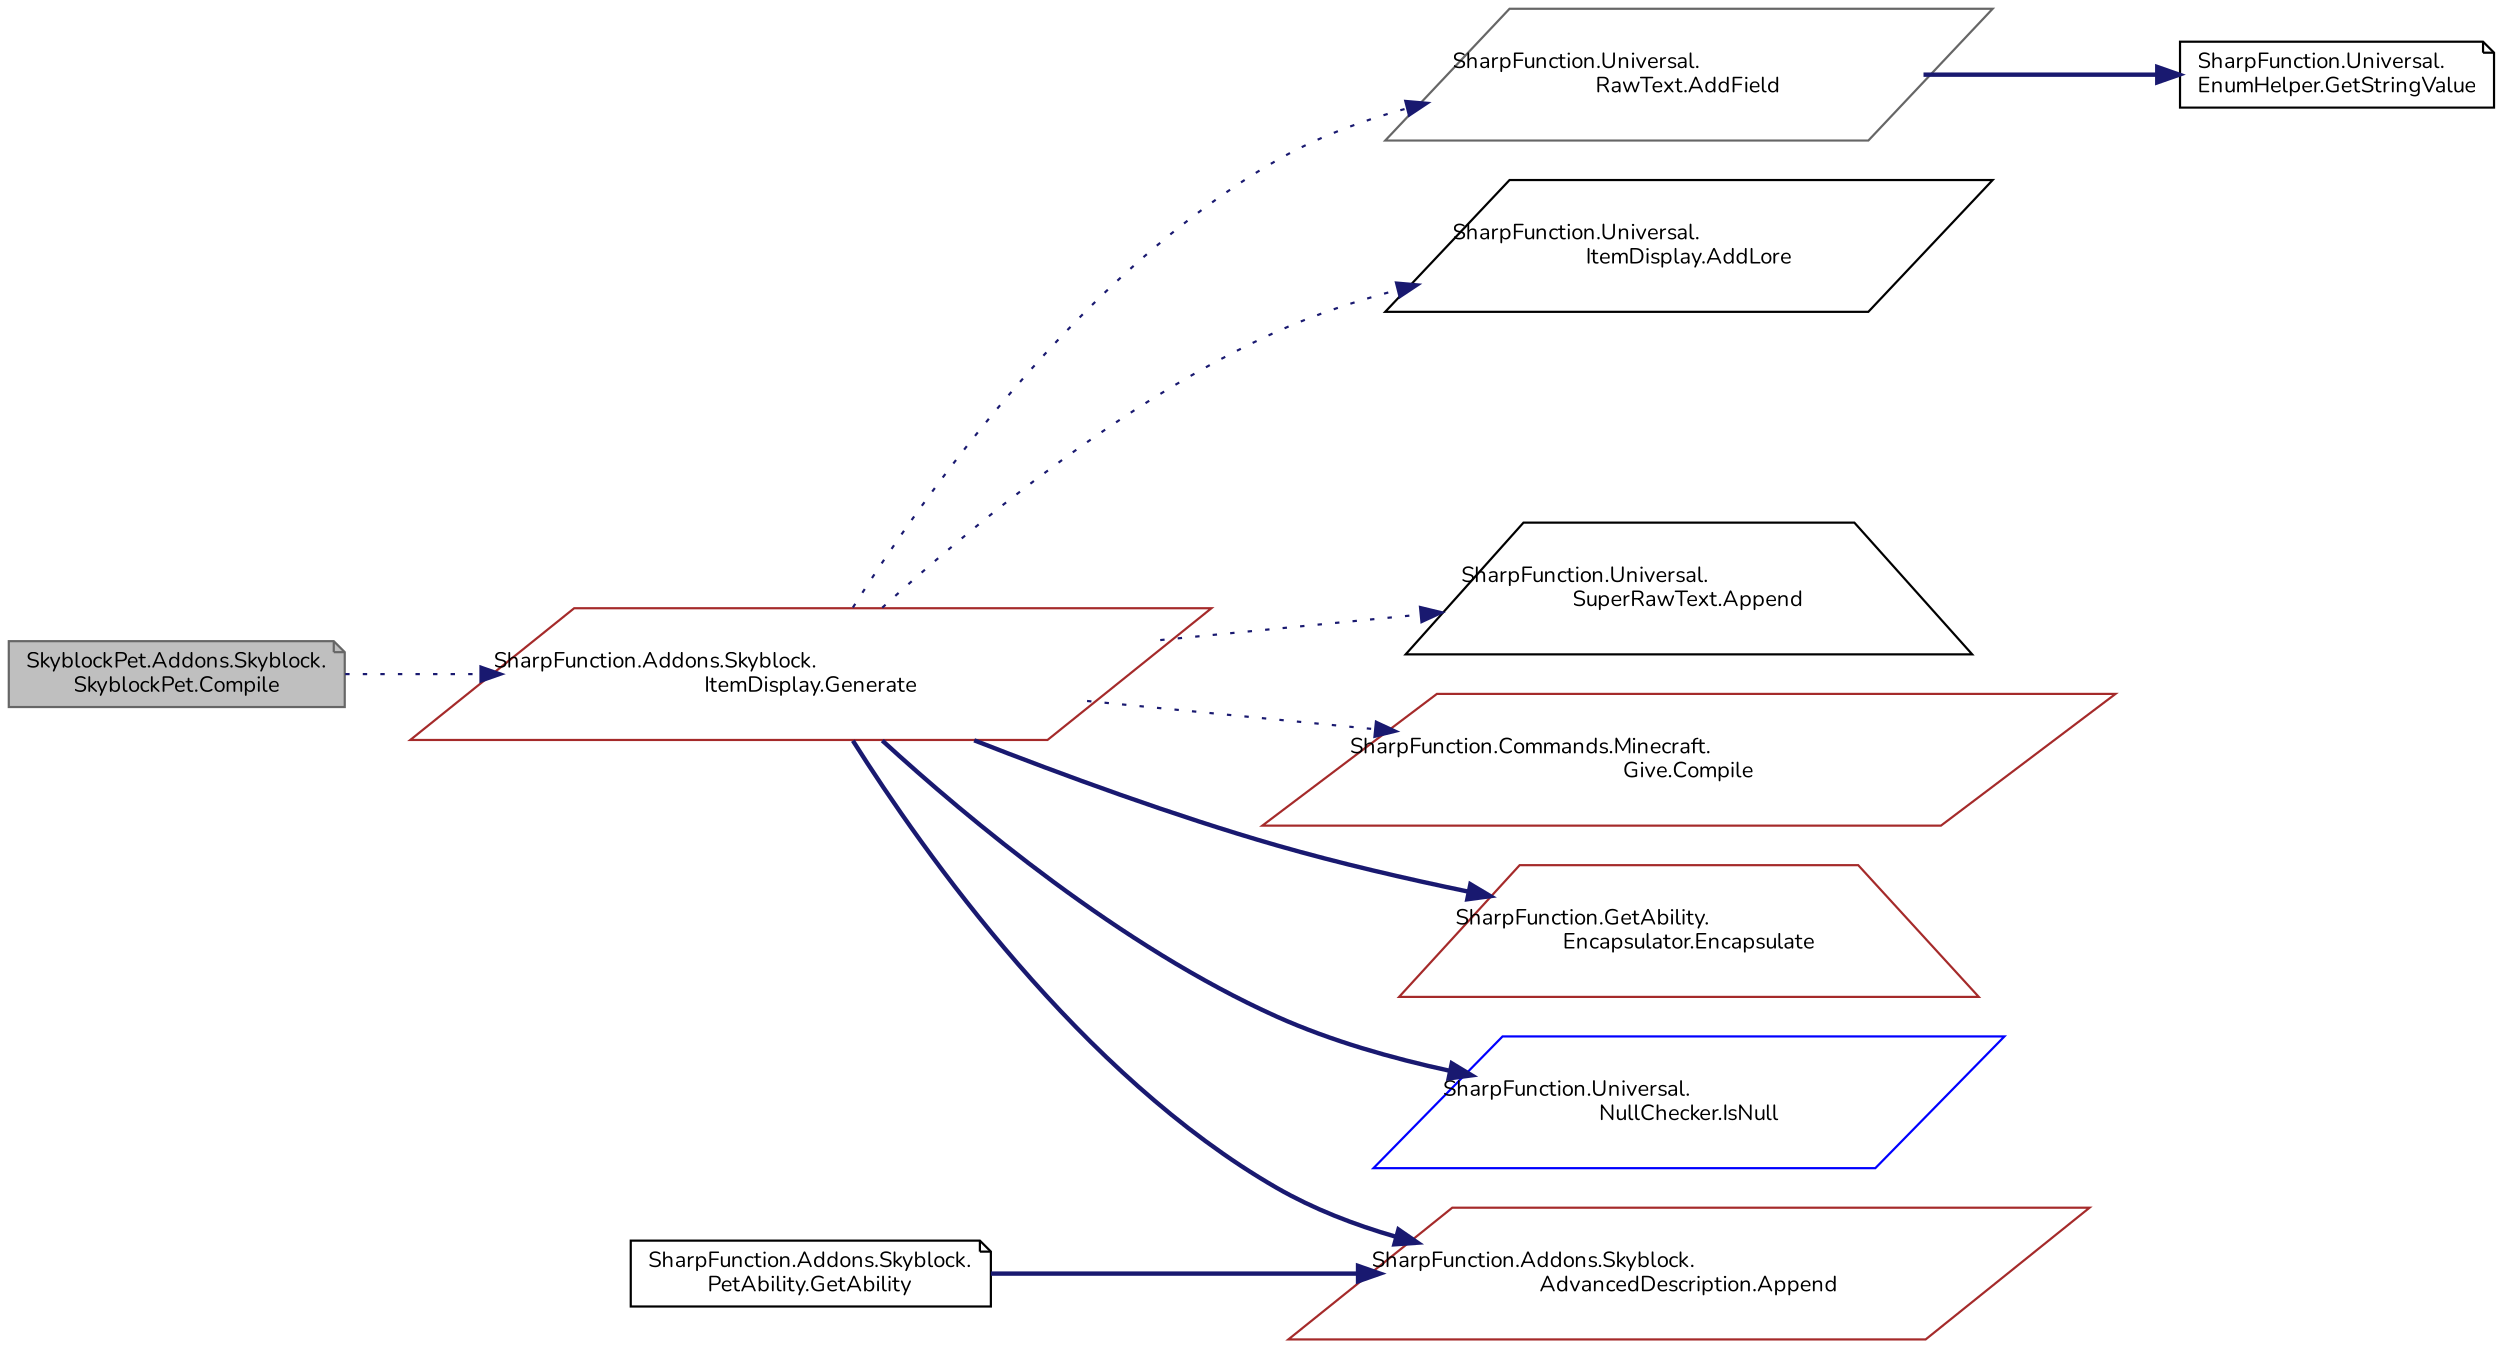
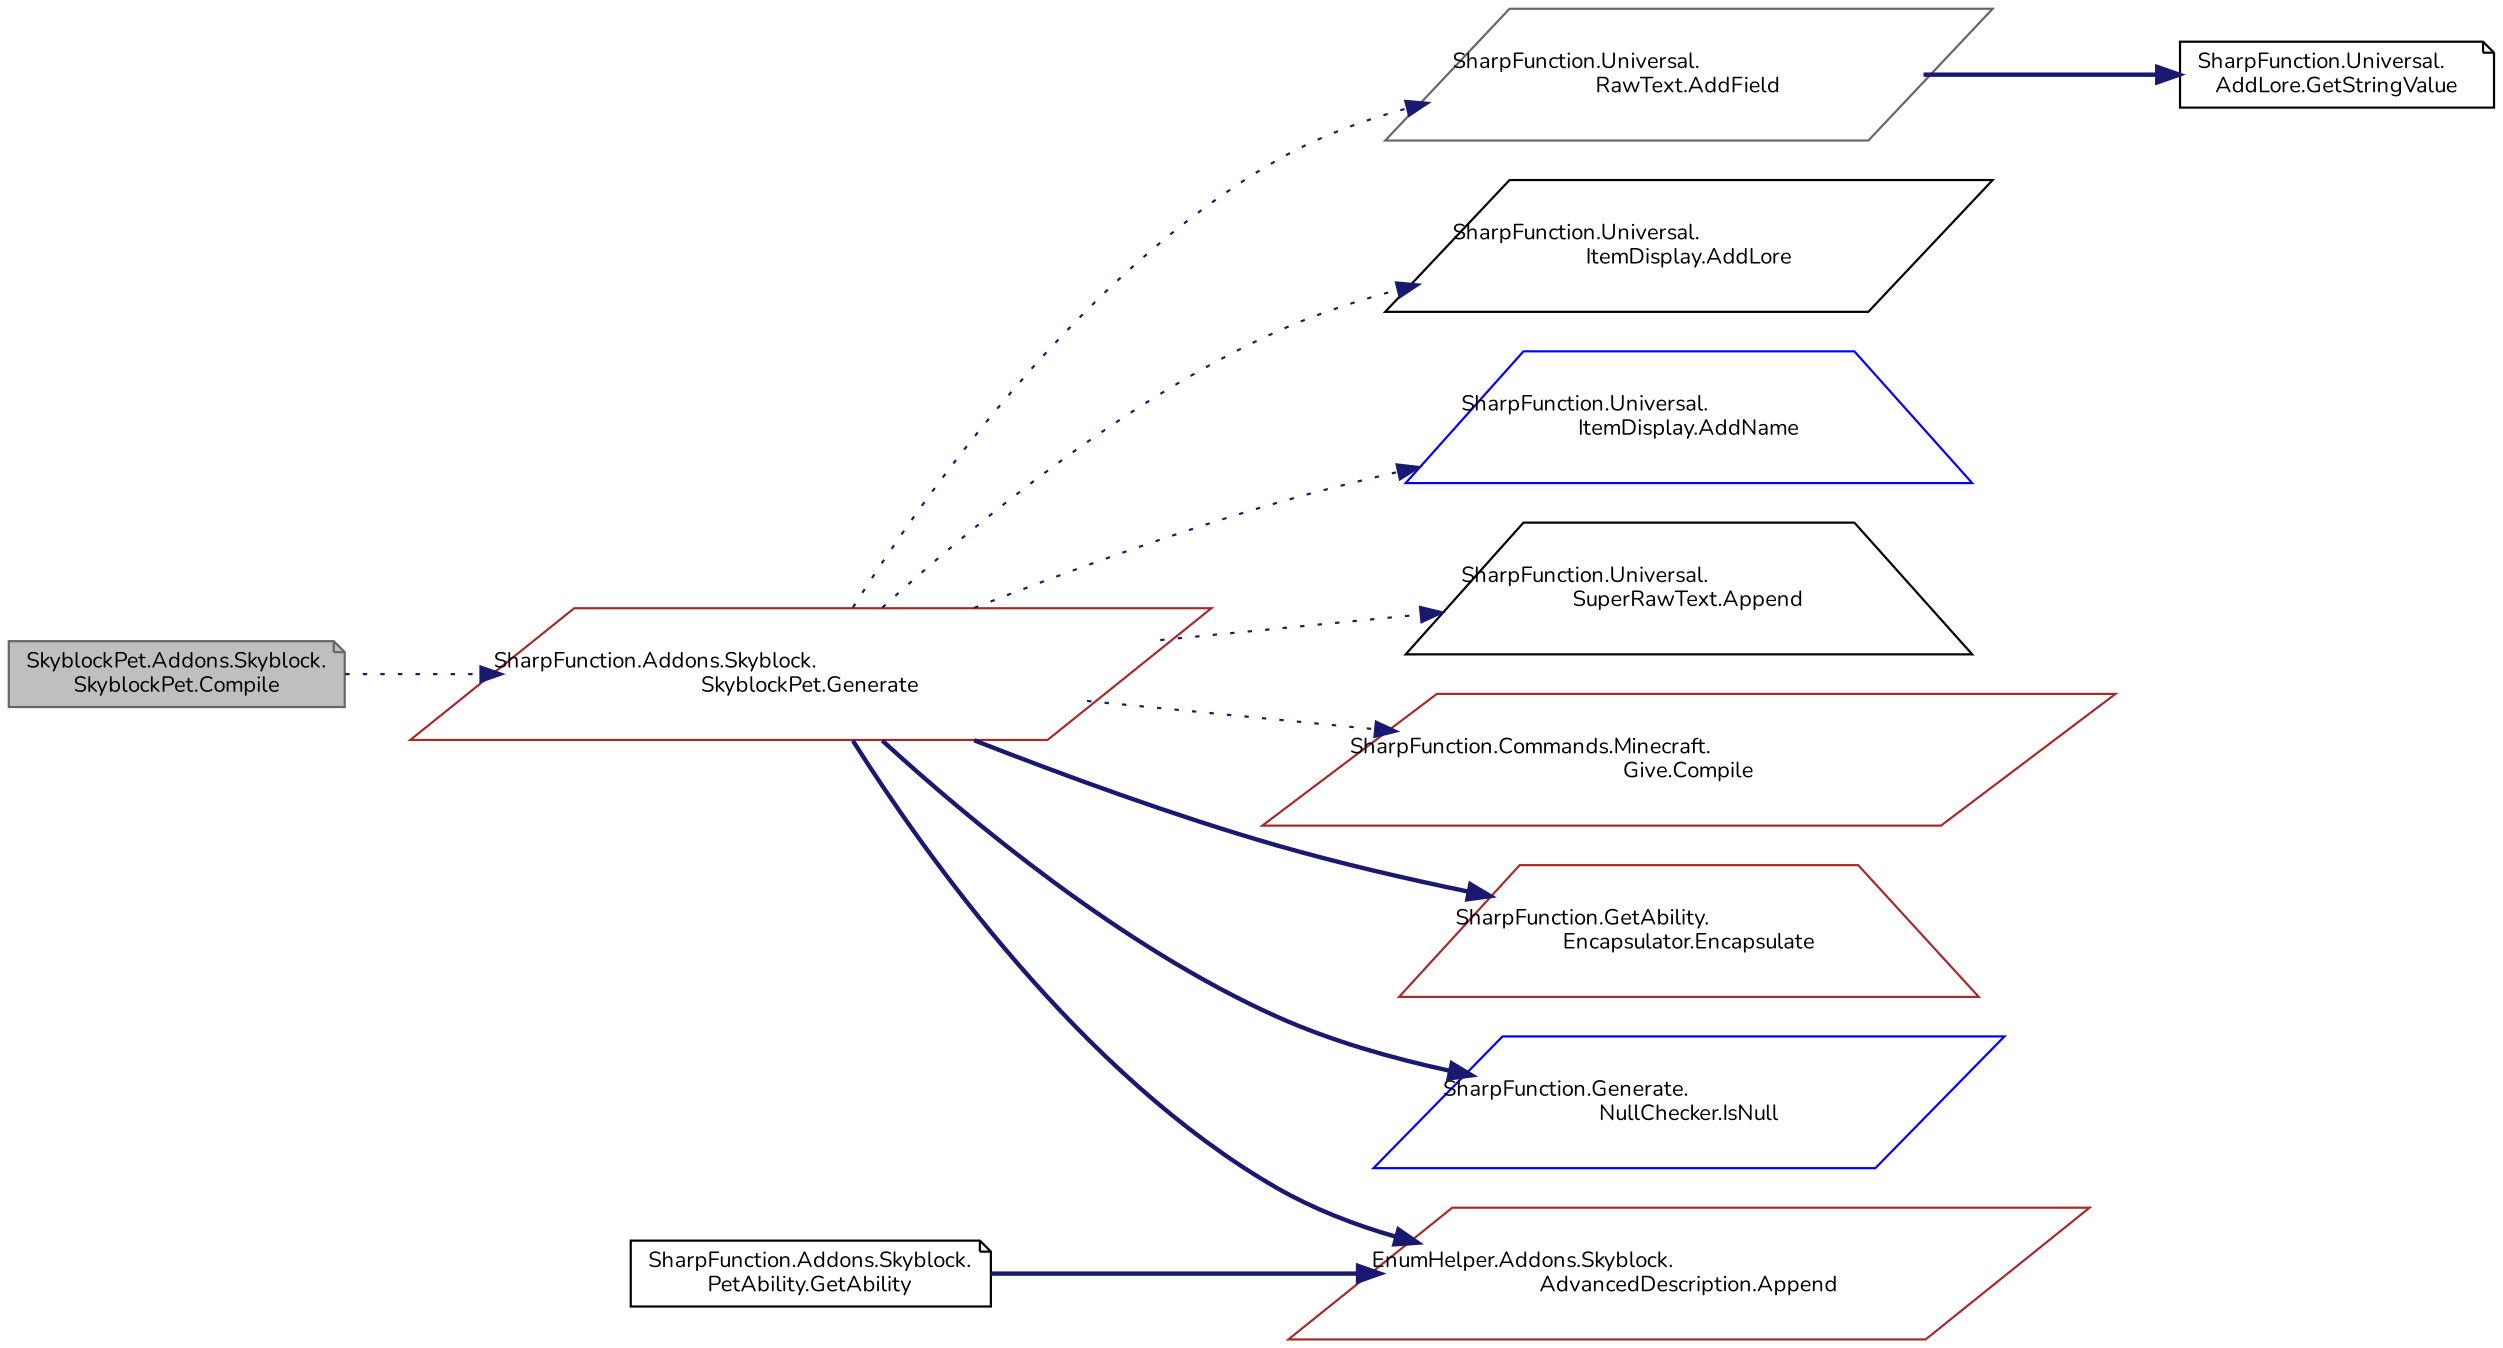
  digraph {
    fontname=Nunito
    rankdir=LR
    node [color=brown fillcolor=white fontname=Nunito fontsize=10 shape=parallelogram style=filled]
    edge [color=midnightblue fontname=Nunito fontsize=10 labelfontname=Helvetica labelfontsize=10 style=dotted]
    n1 [color=gray40 fillcolor=grey75 fontcolor=black height=0.2 label="SkyblockPet.Addons.Skyblock.\lSkyblockPet.Compile" shape=note width=0.4]
-   n2 [height=0.2 label="SharpFunction.Addons.Skyblock.\lItemDisplay.Generate" width=0.4]
+   n2 [height=0.2 label="SharpFunction.Addons.Skyblock.\lSkyblockPet.Generate" width=0.4]
    n3 [color=gray40 height=0.2 label="SharpFunction.Universal.\lRawText.AddField" width=0.4]
    n4 [color=black height=0.2 label="SharpFunction.Universal.\lItemDisplay.AddLore" width=0.4]
+   n5 [color=blue height=0.2 label="SharpFunction.Universal.\lItemDisplay.AddName" shape=trapezium width=0.4]
    n6 [color=black height=0.2 label="SharpFunction.Universal.\lSuperRawText.Append" shape=trapezium width=0.4]
    n7 [height=0.2 label="SharpFunction.Commands.Minecraft.\lGive.Compile" width=0.4]
    n8 [height=0.2 label="SharpFunction.GetAbility.\lEncapsulator.Encapsulate" shape=trapezium width=0.4]
-   n9 [color=blue height=0.2 label="SharpFunction.Universal.\lNullChecker.IsNull" width=0.4]
-   n10 [height=0.2 label="SharpFunction.Addons.Skyblock.\lAdvancedDescription.Append" width=0.4]
-   n11 [color=black height=0.2 label="SharpFunction.Universal.\lEnumHelper.GetStringValue" shape=note width=0.4]
+   n9 [color=blue height=0.2 label="SharpFunction.Generate.\lNullChecker.IsNull" width=0.4]
+   n10 [height=0.2 label="EnumHelper.Addons.Skyblock.\lAdvancedDescription.Append" width=0.4]
+   n11 [color=black height=0.2 label="SharpFunction.Universal.\lAddLore.GetStringValue" shape=note width=0.4]
    n12 [color=black height=0.2 label="SharpFunction.Addons.Skyblock.\lPetAbility.GetAbility" shape=note width=0.4]
    n1 -> n2
    n2 -> n3
    n2 -> n4
+   n2 -> n5
    n2 -> n6
    n2 -> n7
    n2 -> n8 [style=bold]
    n2 -> n9 [style=bold]
    n2 -> n10 [style=bold]
    n3 -> n11 [style=bold]
    n12 -> n10 [style=bold]
  }
